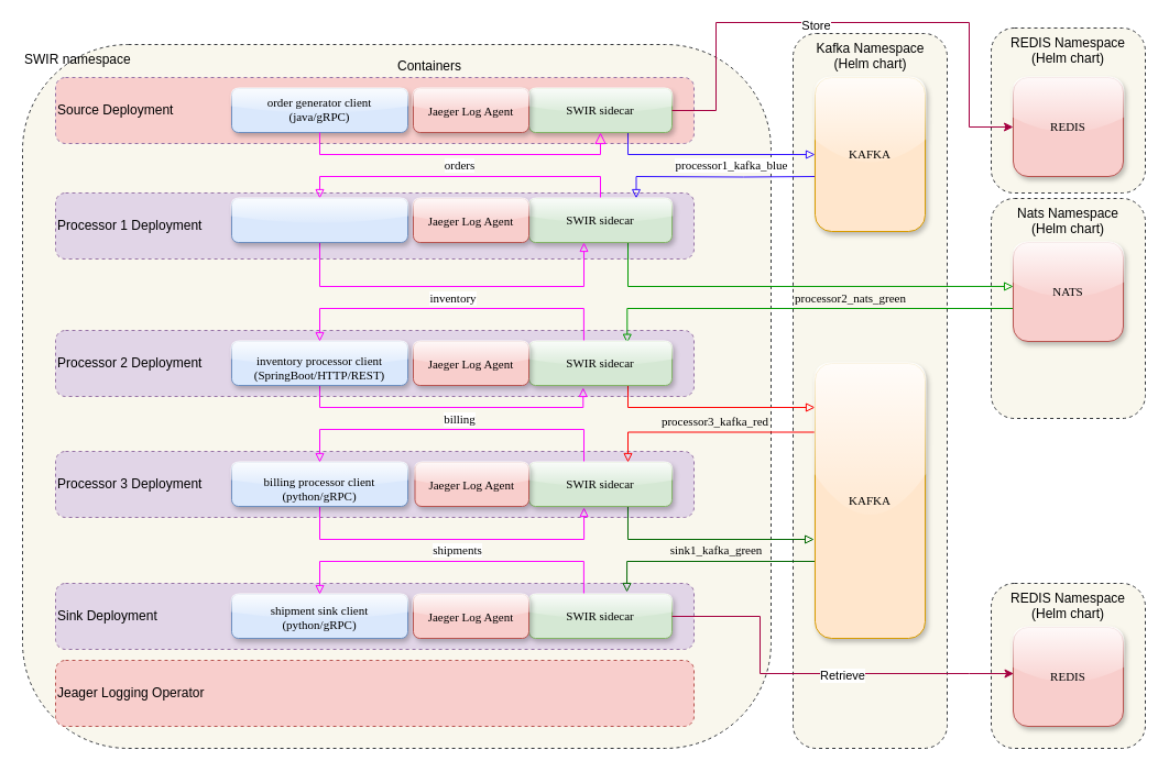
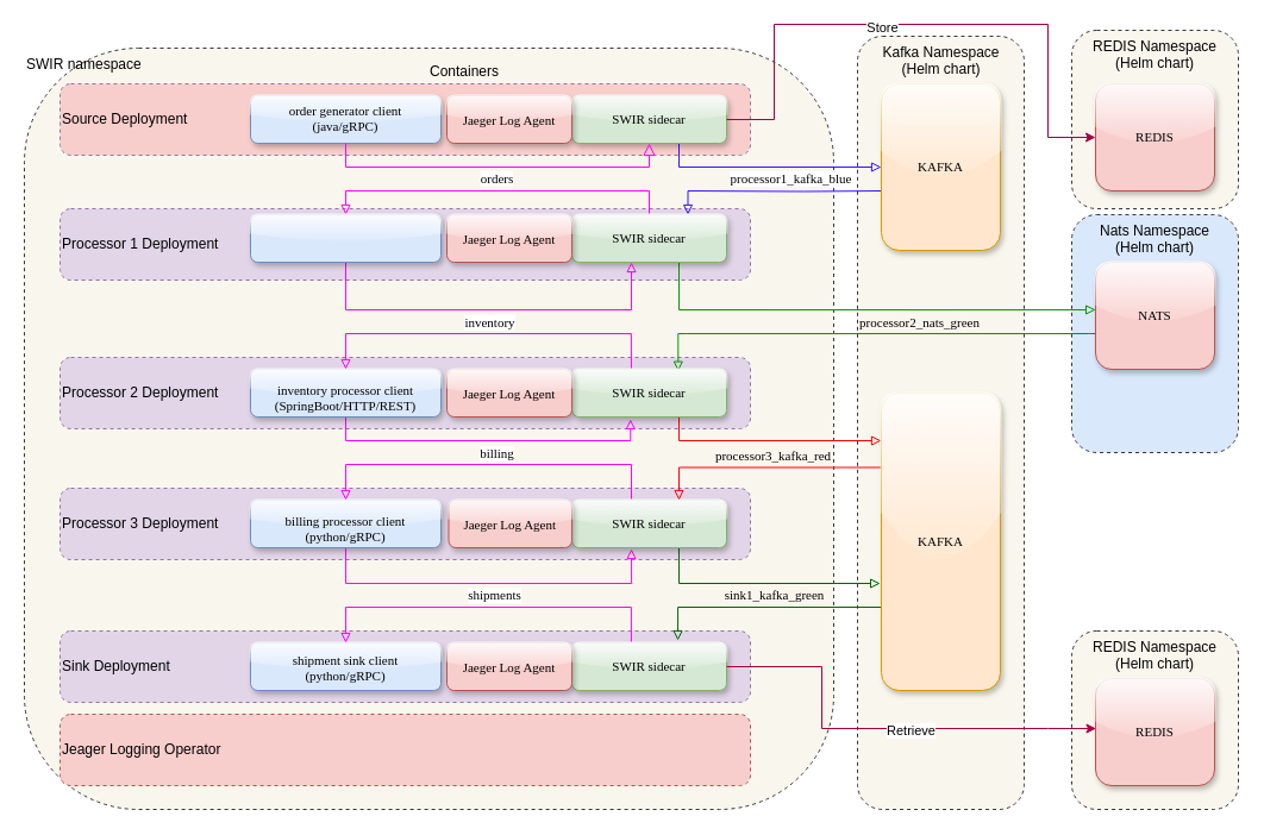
  <mxCell id="0" />
  <mxCell id="1" parent="0" />
  <mxCell id="2" value="&lt;div&gt;Kafka Namespace&lt;/div&gt;&lt;div&gt;(Helm chart)&lt;br&gt;&lt;/div&gt;" style="rounded=1;html=1;dashed=1;align=center;verticalAlign=top;fillColor=#f9f7ed;strokeColor=#36393d;" vertex="1" parent="1"><mxGeometry x="720" y="30" width="140" height="650" as="geometry" /></mxCell>
- <mxCell id="3" value="Nats Namespace&#10;(Helm chart)&#10;" style="rounded=1;dashed=1;align=center;verticalAlign=top;fillColor=#f9f7ed;strokeColor=#36393d;" vertex="1" parent="1"><mxGeometry x="900" y="180" width="140" height="200" as="geometry" /></mxCell>
+ <mxCell id="3" value="Nats Namespace&#10;(Helm chart)&#10;" style="rounded=1;dashed=1;align=center;verticalAlign=top;fillColor=#dae8fc;strokeColor=#36393d;" vertex="1" parent="1"><mxGeometry x="900" y="180" width="140" height="200" as="geometry" /></mxCell>
  <mxCell id="4" value="SWIR namespace" style="rounded=1;whiteSpace=wrap;html=1;dashed=1;align=left;verticalAlign=top;fillColor=#f9f7ed;strokeColor=#36393d;" vertex="1" parent="1"><mxGeometry x="20" y="40" width="680" height="640" as="geometry" /></mxCell>
  <mxCell id="5" value="Sink Deployment" style="rounded=1;whiteSpace=wrap;html=1;dashed=1;fillColor=#e1d5e7;strokeColor=#9673a6;align=left;" vertex="1" parent="1"><mxGeometry x="50" y="530" width="580" height="60" as="geometry" /></mxCell>
  <mxCell id="6" value="Processor 3 Deployment" style="rounded=1;whiteSpace=wrap;html=1;dashed=1;fillColor=#e1d5e7;strokeColor=#9673a6;align=left;" vertex="1" parent="1"><mxGeometry x="50" y="410" width="580" height="60" as="geometry" /></mxCell>
  <mxCell id="7" value="Processor 2 Deployment" style="rounded=1;whiteSpace=wrap;html=1;dashed=1;fillColor=#e1d5e7;strokeColor=#9673a6;align=left;" vertex="1" parent="1"><mxGeometry x="50" y="300" width="580" height="60" as="geometry" /></mxCell>
  <mxCell id="8" value="&lt;div&gt;Processor 1 Deployment&lt;br&gt;&lt;/div&gt;" style="rounded=1;whiteSpace=wrap;html=1;dashed=1;fillColor=#e1d5e7;strokeColor=#9673a6;align=left;" vertex="1" parent="1"><mxGeometry x="50" y="175" width="580" height="60" as="geometry" /></mxCell>
  <mxCell id="9" value="Source Deployment" style="rounded=1;whiteSpace=wrap;html=1;dashed=1;fillColor=#f8cecc;strokeColor=#9673a6;align=left;" vertex="1" parent="1"><mxGeometry x="50" y="70" width="580" height="60" as="geometry" /></mxCell>
  <mxCell id="10" value="" style="rounded=1;whiteSpace=wrap;html=1;fontSize=11;glass=1;strokeWidth=1;shadow=1;fontFamily=Tahoma;fillColor=#dae8fc;strokeColor=#6c8ebf;" parent="1" vertex="1"><mxGeometry y="80" width="160" height="40" as="geometry" x="210" /></mxCell>
  <mxCell id="11" value="" style="edgeStyle=orthogonalEdgeStyle;rounded=0;orthogonalLoop=1;jettySize=auto;html=1;exitX=0.75;exitY=1;exitDx=0;exitDy=0;fontFamily=Tahoma;fontSize=11;strokeColor=#3414FF;endArrow=block;endFill=0;entryX=0;entryY=0.5;entryDx=0;entryDy=0;" parent="1" source="12" target="42" edge="1"><mxGeometry x="0.479" y="52" relative="1" as="geometry"><mxPoint x="700" y="122" as="targetPoint" /><mxPoint as="offset" /><Array as="points"><mxPoint x="570" y="140" /></Array></mxGeometry></mxCell>
  <mxCell id="12" value="SWIR sidecar" style="rounded=1;whiteSpace=wrap;html=1;fontSize=11;glass=1;strokeWidth=1;shadow=1;fontFamily=Tahoma;fillColor=#d5e8d4;strokeColor=#82b366;" parent="1" vertex="1"><mxGeometry x="480" y="80" width="130" height="40" as="geometry" /></mxCell>
  <mxCell id="13" value="" style="rounded=0;html=1;jettySize=auto;orthogonalLoop=1;fontSize=11;endArrow=block;endFill=0;endSize=8;strokeWidth=1;shadow=0;labelBackgroundColor=none;edgeStyle=orthogonalEdgeStyle;fontFamily=Tahoma;strokeColor=#FF00FF;exitX=0.5;exitY=1;exitDx=0;exitDy=0;entryX=0.5;entryY=1;entryDx=0;entryDy=0;" parent="1" source="10" target="12" edge="1"><mxGeometry x="0.071" y="-20" relative="1" as="geometry"><mxPoint x="370" y="80" as="sourcePoint" /><mxPoint x="550" y="80" as="targetPoint" /><mxPoint as="offset" /></mxGeometry></mxCell>
  <mxCell id="14" value="processor1_kafka_blue" style="edgeStyle=orthogonalEdgeStyle;rounded=0;orthogonalLoop=1;jettySize=auto;html=1;exitX=0;exitY=0.5;exitDx=0;exitDy=0;entryX=0.75;entryY=0;entryDx=0;entryDy=0;fontFamily=Tahoma;fontSize=11;strokeColor=#3414FF;endArrow=block;endFill=0;" parent="1" target="18" edge="1"><mxGeometry x="-0.158" y="-10" relative="1" as="geometry"><mxPoint as="offset" /><mxPoint x="740" y="160" as="sourcePoint" /></mxGeometry></mxCell>
  <mxCell id="15" value="orders" style="edgeStyle=orthogonalEdgeStyle;rounded=0;orthogonalLoop=1;jettySize=auto;html=1;exitX=0.5;exitY=0;exitDx=0;exitDy=0;entryX=0.5;entryY=0;entryDx=0;entryDy=0;fontFamily=Tahoma;fontSize=11;strokeColor=#FF00FF;endArrow=block;endFill=0;" parent="1" source="18" target="21" edge="1"><mxGeometry y="-10" relative="1" as="geometry"><mxPoint as="offset" /></mxGeometry></mxCell>
  <mxCell id="16" style="edgeStyle=orthogonalEdgeStyle;rounded=0;orthogonalLoop=1;jettySize=auto;html=1;exitX=0.75;exitY=1;exitDx=0;exitDy=0;entryX=0.001;entryY=0.444;entryDx=0;entryDy=0;fontFamily=Tahoma;fontSize=11;strokeColor=#009900;entryPerimeter=0;endArrow=block;endFill=0;" parent="1" source="18" target="41" edge="1"><mxGeometry relative="1" as="geometry"><Array as="points"><mxPoint x="570" y="260" /></Array></mxGeometry></mxCell>
  <mxCell id="17" value="processor2_nats_green" style="text;html=1;align=center;verticalAlign=middle;resizable=0;points=[];labelBackgroundColor=none;fontFamily=Tahoma;fontSize=11;" parent="16" vertex="1" connectable="0"><mxGeometry x="0.33" y="-5" relative="1" as="geometry"><mxPoint x="-15" y="6" as="offset" /></mxGeometry></mxCell>
  <mxCell id="18" value="SWIR sidecar" style="rounded=1;whiteSpace=wrap;html=1;fontSize=11;glass=1;strokeWidth=1;shadow=1;fontFamily=Tahoma;fillColor=#d5e8d4;strokeColor=#82b366;" parent="1" vertex="1"><mxGeometry x="480" y="180" width="130" height="40" as="geometry" /></mxCell>
  <mxCell id="19" style="edgeStyle=orthogonalEdgeStyle;rounded=0;orthogonalLoop=1;jettySize=auto;html=1;exitX=0.5;exitY=1;exitDx=0;exitDy=0;fontFamily=Tahoma;fontSize=11;strokeColor=#FF00FF;endArrow=block;endFill=0;" parent="1" source="21" edge="1"><mxGeometry relative="1" as="geometry"><Array as="points"><mxPoint x="290" y="260" /><mxPoint x="530" y="260" /></Array><mxPoint x="530" y="220" as="targetPoint" /></mxGeometry></mxCell>
  <mxCell id="20" value="inventory" style="text;html=1;align=center;verticalAlign=middle;resizable=0;points=[];labelBackgroundColor=#ffffff;fontFamily=Tahoma;fontSize=11;" parent="19" vertex="1" connectable="0"><mxGeometry x="-0.25" y="-4" relative="1" as="geometry"><mxPoint x="40" y="6" as="offset" /></mxGeometry></mxCell>
  <mxCell id="21" value="" style="rounded=1;whiteSpace=wrap;html=1;fontSize=11;glass=1;strokeWidth=1;shadow=1;fontFamily=Tahoma;fillColor=#dae8fc;strokeColor=#6c8ebf;" parent="1" vertex="1"><mxGeometry y="180" width="160" height="40" as="geometry" x="210" /></mxCell>
  <mxCell id="22" style="edgeStyle=orthogonalEdgeStyle;rounded=0;orthogonalLoop=1;jettySize=auto;html=1;entryX=0.687;entryY=0.042;entryDx=0;entryDy=0;fontFamily=Tahoma;fontSize=11;strokeColor=#009900;endArrow=block;endFill=0;entryPerimeter=0;" parent="1" target="27" edge="1"><mxGeometry relative="1" as="geometry"><mxPoint x="930" y="280" as="sourcePoint" /><Array as="points"><mxPoint x="569" y="280" /></Array></mxGeometry></mxCell>
  <mxCell id="23" style="edgeStyle=orthogonalEdgeStyle;rounded=0;orthogonalLoop=1;jettySize=auto;html=1;exitX=0.5;exitY=1;exitDx=0;exitDy=0;entryX=0.379;entryY=1.05;entryDx=0;entryDy=0;fontFamily=Tahoma;fontSize=11;strokeColor=#FF00FF;endArrow=block;endFill=0;entryPerimeter=0;" parent="1" source="24" target="27" edge="1"><mxGeometry relative="1" as="geometry"><Array as="points"><mxPoint x="290" y="370" /><mxPoint x="529" y="370" /></Array></mxGeometry></mxCell>
  <mxCell id="24" value="" style="rounded=1;whiteSpace=wrap;html=1;fontSize=11;glass=1;strokeWidth=1;shadow=1;fontFamily=Tahoma;fillColor=#dae8fc;strokeColor=#6c8ebf;" parent="1" vertex="1"><mxGeometry y="310" width="160" height="40" as="geometry" x="210" /></mxCell>
  <mxCell id="25" value="" style="edgeStyle=orthogonalEdgeStyle;rounded=0;orthogonalLoop=1;jettySize=auto;html=1;exitX=0.784;exitY=0.136;exitDx=0;exitDy=0;entryX=0.5;entryY=0;entryDx=0;entryDy=0;fontFamily=Tahoma;fontSize=11;strokeColor=#FF00FF;endArrow=block;endFill=0;exitPerimeter=0;" parent="1" target="24" edge="1"><mxGeometry y="-10" relative="1" as="geometry"><Array as="points"><mxPoint x="530" y="280" /><mxPoint x="290" y="280" /></Array><mxPoint as="offset" /><mxPoint x="529.928" y="309.98" as="sourcePoint" /></mxGeometry></mxCell>
  <mxCell id="26" style="edgeStyle=orthogonalEdgeStyle;rounded=0;orthogonalLoop=1;jettySize=auto;html=1;exitX=0.75;exitY=1;exitDx=0;exitDy=0;fontFamily=Tahoma;fontSize=11;strokeColor=#FF0000;endArrow=block;endFill=0;" parent="1" source="27" target="40" edge="1"><mxGeometry relative="1" as="geometry"><mxPoint x="710" y="370" as="targetPoint" /><Array as="points"><mxPoint x="570" y="370" /></Array></mxGeometry></mxCell>
  <mxCell id="27" value="SWIR sidecar" style="rounded=1;whiteSpace=wrap;html=1;fontSize=11;glass=1;strokeWidth=1;shadow=1;fontFamily=Tahoma;fillColor=#d5e8d4;strokeColor=#82b366;" parent="1" vertex="1"><mxGeometry x="480" y="310" width="130" height="40" as="geometry" /></mxCell>
  <mxCell id="28" style="edgeStyle=orthogonalEdgeStyle;rounded=0;orthogonalLoop=1;jettySize=auto;html=1;exitX=0.5;exitY=1;exitDx=0;exitDy=0;entryX=0.385;entryY=1.025;entryDx=0;entryDy=0;fontFamily=Tahoma;fontSize=11;strokeColor=#FF00FF;endArrow=block;endFill=0;entryPerimeter=0;" parent="1" source="29" target="33" edge="1"><mxGeometry relative="1" as="geometry"><Array as="points"><mxPoint x="290" y="490" /><mxPoint x="530" y="490" /></Array></mxGeometry></mxCell>
  <mxCell id="29" value="" style="rounded=1;whiteSpace=wrap;html=1;fontSize=11;glass=1;strokeWidth=1;shadow=1;fontFamily=Tahoma;fillColor=#dae8fc;strokeColor=#6c8ebf;" parent="1" vertex="1"><mxGeometry y="420" width="160" height="40" as="geometry" x="210" /></mxCell>
  <mxCell id="30" style="edgeStyle=orthogonalEdgeStyle;rounded=0;orthogonalLoop=1;jettySize=auto;html=1;exitX=0.5;exitY=0;exitDx=0;exitDy=0;entryX=0.5;entryY=0;entryDx=0;entryDy=0;fontFamily=Tahoma;fontSize=11;strokeColor=#FF00FF;endArrow=block;endFill=0;" parent="1" source="33" target="29" edge="1"><mxGeometry relative="1" as="geometry"><Array as="points"><mxPoint x="530" y="390" /><mxPoint x="290" y="390" /></Array></mxGeometry></mxCell>
  <mxCell id="31" value="billing" style="text;html=1;align=center;verticalAlign=middle;resizable=0;points=[];labelBackgroundColor=#ffffff;fontFamily=Tahoma;fontSize=11;" parent="30" vertex="1" connectable="0"><mxGeometry x="0.114" relative="1" as="geometry"><mxPoint x="16" y="-10" as="offset" /></mxGeometry></mxCell>
  <mxCell id="32" style="edgeStyle=orthogonalEdgeStyle;rounded=0;orthogonalLoop=1;jettySize=auto;html=1;exitX=0.692;exitY=1;exitDx=0;exitDy=0;entryX=-0.009;entryY=0.64;entryDx=0;entryDy=0;entryPerimeter=0;fontFamily=Tahoma;fontSize=11;strokeColor=#006600;endArrow=block;endFill=0;exitPerimeter=0;" parent="1" source="33" target="40" edge="1"><mxGeometry relative="1" as="geometry" /></mxCell>
  <mxCell id="33" value="SWIR sidecar" style="rounded=1;whiteSpace=wrap;html=1;fontSize=11;glass=1;strokeWidth=1;shadow=1;fontFamily=Tahoma;fillColor=#d5e8d4;strokeColor=#82b366;" parent="1" vertex="1"><mxGeometry x="480" y="420" width="130" height="40" as="geometry" /></mxCell>
  <mxCell id="34" value="" style="rounded=1;fontSize=11;glass=1;strokeWidth=1;shadow=1;fontFamily=Tahoma;fillColor=#dae8fc;strokeColor=#6c8ebf;" parent="1" vertex="1"><mxGeometry y="540" width="160" height="40" as="geometry" x="210" /></mxCell>
  <mxCell id="35" value="shipments" style="edgeStyle=orthogonalEdgeStyle;rounded=0;orthogonalLoop=1;jettySize=auto;html=1;entryX=0.5;entryY=0;entryDx=0;entryDy=0;fontFamily=Tahoma;fontSize=11;strokeColor=#FF00FF;endArrow=block;endFill=0;exitX=0.784;exitY=0.333;exitDx=0;exitDy=0;exitPerimeter=0;" parent="1" target="34" edge="1"><mxGeometry y="-10" relative="1" as="geometry"><mxPoint as="offset" /><Array as="points"><mxPoint x="530" y="510" /><mxPoint x="290" y="510" /></Array><mxPoint x="529.928" y="549.98" as="sourcePoint" /></mxGeometry></mxCell>
  <mxCell id="36" value="sink1_kafka_green" style="edgeStyle=orthogonalEdgeStyle;rounded=0;orthogonalLoop=1;jettySize=auto;html=1;exitX=0.685;exitY=-0.05;exitDx=0;exitDy=0;entryX=0.01;entryY=0.705;entryDx=0;entryDy=0;entryPerimeter=0;endArrow=none;endFill=0;startArrow=block;startFill=0;fontFamily=Tahoma;fontSize=11;strokeColor=#006600;labelBackgroundColor=none;exitPerimeter=0;" parent="1" source="37" target="40" edge="1"><mxGeometry x="0.074" y="10" relative="1" as="geometry"><Array as="points"><mxPoint x="569" y="510" /><mxPoint x="741" y="510" /></Array><mxPoint as="offset" /></mxGeometry></mxCell>
  <mxCell id="37" value="SWIR sidecar" style="rounded=1;whiteSpace=wrap;html=1;fontSize=11;glass=1;strokeWidth=1;shadow=1;fontFamily=Tahoma;fillColor=#d5e8d4;strokeColor=#82b366;" parent="1" vertex="1"><mxGeometry x="480" y="540" width="130" height="40" as="geometry" /></mxCell>
  <mxCell id="38" style="edgeStyle=orthogonalEdgeStyle;rounded=0;orthogonalLoop=1;jettySize=auto;html=1;exitX=0;exitY=0.25;exitDx=0;exitDy=0;fontFamily=Tahoma;fontSize=11;strokeColor=#FF0000;endArrow=block;endFill=0;" parent="1" source="40" target="33" edge="1"><mxGeometry relative="1" as="geometry"><Array as="points"><mxPoint x="570" y="393" /></Array><mxPoint x="570" y="420" as="targetPoint" /></mxGeometry></mxCell>
  <mxCell id="39" value="processor3_kafka_red" style="text;html=1;align=center;verticalAlign=middle;resizable=0;points=[];labelBackgroundColor=none;fontFamily=Tahoma;fontSize=11;" parent="38" vertex="1" connectable="0"><mxGeometry x="-0.132" y="5" relative="1" as="geometry"><mxPoint x="-5.95" y="-15" as="offset" /></mxGeometry></mxCell>
  <mxCell id="40" value="KAFKA" style="rounded=1;whiteSpace=wrap;html=1;fontFamily=Tahoma;fontSize=11;fillColor=#ffe6cc;strokeColor=#d79b00;glass=1;shadow=1;" parent="1" vertex="1"><mxGeometry x="740" y="330" width="100" height="250" as="geometry" /></mxCell>
  <mxCell id="41" value="NATS" style="rounded=1;whiteSpace=wrap;html=1;fontFamily=Tahoma;fontSize=11;fillColor=#f8cecc;strokeColor=#b85450;glass=1;shadow=1;" parent="1" vertex="1"><mxGeometry x="920" y="220" width="100" height="90" as="geometry" /></mxCell>
  <mxCell id="42" value="KAFKA" style="rounded=1;whiteSpace=wrap;html=1;fontFamily=Tahoma;fontSize=11;fillColor=#ffe6cc;strokeColor=#d79b00;glass=1;shadow=1;" parent="1" vertex="1"><mxGeometry x="740" y="70" width="100" height="140" as="geometry" /></mxCell>
  <mxCell id="43" value="order generator client&#10;(java/gRPC)&#10;" style="text;strokeColor=none;fillColor=none;align=center;verticalAlign=middle;rounded=0;shadow=1;glass=1;labelBackgroundColor=none;fontFamily=Tahoma;fontSize=11;" parent="1" vertex="1"><mxGeometry x="195" y="80" width="190" height="50" as="geometry" /></mxCell>
  <mxCell id="44" value="inventory processor client&#10;(SpringBoot/HTTP/REST)&#10;" style="text;strokeColor=none;fillColor=none;align=center;verticalAlign=middle;rounded=0;shadow=1;glass=1;labelBackgroundColor=none;fontFamily=Tahoma;fontSize=11;" parent="1" vertex="1"><mxGeometry y="320" width="160" height="40" as="geometry" x="210" /></mxCell>
  <mxCell id="45" value="billing processor client&#10;(python/gRPC)&#10;" style="text;strokeColor=none;fillColor=none;align=center;verticalAlign=middle;rounded=0;shadow=1;glass=1;labelBackgroundColor=none;fontFamily=Tahoma;fontSize=11;" parent="1" vertex="1"><mxGeometry x="225" y="430" width="130" height="40" as="geometry" /></mxCell>
  <mxCell id="46" value="shipment sink client&#10;(python/gRPC)&#10;&#10;&#10;" style="text;strokeColor=none;fillColor=none;align=center;verticalAlign=middle;rounded=0;shadow=1;glass=1;labelBackgroundColor=none;fontFamily=Tahoma;fontSize=11;" parent="1" vertex="1"><mxGeometry y="560" width="160" height="40" as="geometry" x="210" /></mxCell>
  <mxCell id="47" value="Jaeger Log Agent" style="rounded=1;fontSize=11;glass=1;strokeWidth=1;shadow=1;fontFamily=Tahoma;fillColor=#f8cecc;strokeColor=#b85450;" vertex="1" parent="1"><mxGeometry x="375" y="80" width="105" height="40" as="geometry" /></mxCell>
  <mxCell id="48" value="Jaeger Log Agent" style="rounded=1;fontSize=11;glass=1;strokeWidth=1;shadow=1;fontFamily=Tahoma;fillColor=#f8cecc;strokeColor=#b85450;" vertex="1" parent="1"><mxGeometry x="375" y="180" width="105" height="40" as="geometry" /></mxCell>
  <mxCell id="49" value="Jaeger Log Agent" style="rounded=1;fontSize=11;glass=1;strokeWidth=1;shadow=1;fontFamily=Tahoma;fillColor=#f8cecc;strokeColor=#b85450;" vertex="1" parent="1"><mxGeometry x="375" y="310" width="105" height="40" as="geometry" /></mxCell>
  <mxCell id="50" value="Jaeger Log Agent" style="rounded=1;fontSize=11;glass=1;strokeWidth=1;shadow=1;fontFamily=Tahoma;fillColor=#f8cecc;strokeColor=#b85450;" vertex="1" parent="1"><mxGeometry x="376.5" y="420" width="103.5" height="40" as="geometry" /></mxCell>
  <mxCell id="51" value="Jaeger Log Agent" style="rounded=1;fontSize=11;glass=1;strokeWidth=1;shadow=1;fontFamily=Tahoma;fillColor=#f8cecc;strokeColor=#b85450;" vertex="1" parent="1"><mxGeometry x="375" y="540" width="105" height="40" as="geometry" /></mxCell>
  <mxCell id="52" value="Containers" style="text;html=1;strokeColor=none;fillColor=none;align=center;verticalAlign=middle;whiteSpace=wrap;rounded=0;dashed=1;" vertex="1" parent="1"><mxGeometry x="370" y="50" width="40" height="20" as="geometry" /></mxCell>
  <mxCell id="53" value="Jeager Logging Operator" style="rounded=1;whiteSpace=wrap;dashed=1;fillColor=#f8cecc;strokeColor=#b85450;align=left;" vertex="1" parent="1"><mxGeometry x="50" y="600" width="580" height="60" as="geometry" /></mxCell>
  <mxCell id="54" value="REDIS Namespace&#10;(Helm chart)&#10;" style="rounded=1;dashed=1;align=center;verticalAlign=top;fillColor=#f9f7ed;strokeColor=#36393d;" vertex="1" parent="1"><mxGeometry x="900" y="25" width="140" height="150" as="geometry" /></mxCell>
  <mxCell id="55" value="REDIS" style="rounded=1;whiteSpace=wrap;html=1;fontFamily=Tahoma;fontSize=11;fillColor=#f8cecc;strokeColor=#b85450;glass=1;shadow=1;" vertex="1" parent="1"><mxGeometry x="920" y="70" width="100" height="90" as="geometry" /></mxCell>
  <mxCell id="56" style="edgeStyle=orthogonalEdgeStyle;rounded=0;orthogonalLoop=1;jettySize=auto;html=1;exitX=1;exitY=0.5;exitDx=0;exitDy=0;entryX=0;entryY=0.5;entryDx=0;entryDy=0;fillColor=#d80073;strokeColor=#A50040;" edge="1" parent="1" source="12" target="55"><mxGeometry relative="1" as="geometry"><Array as="points"><mxPoint x="650" y="100" /><mxPoint x="650" y="20" /><mxPoint x="880" y="20" /><mxPoint x="880" y="115" /></Array></mxGeometry></mxCell>
  <mxCell id="57" value="Store" style="edgeLabel;html=1;align=center;verticalAlign=middle;resizable=0;points=[];" vertex="1" connectable="0" parent="56"><mxGeometry x="-0.134" y="-2" relative="1" as="geometry"><mxPoint as="offset" /></mxGeometry></mxCell>
  <mxCell id="58" value="REDIS Namespace&#10;(Helm chart)&#10;" style="rounded=1;dashed=1;align=center;verticalAlign=top;fillColor=#f9f7ed;strokeColor=#36393d;" vertex="1" parent="1"><mxGeometry x="900" y="530" width="140" height="150" as="geometry" /></mxCell>
  <mxCell id="59" value="REDIS" style="rounded=1;whiteSpace=wrap;html=1;fontFamily=Tahoma;fontSize=11;fillColor=#f8cecc;strokeColor=#b85450;glass=1;shadow=1;" vertex="1" parent="1"><mxGeometry x="920" y="570" width="100" height="90" as="geometry" /></mxCell>
  <mxCell id="60" value="" style="endArrow=classic;html=1;exitX=1;exitY=0.5;exitDx=0;exitDy=0;rounded=0;fillColor=#d80073;strokeColor=#A50040;entryX=0.005;entryY=0.467;entryDx=0;entryDy=0;entryPerimeter=0;" edge="1" parent="1" source="37" target="59"><mxGeometry width="50" height="50" relative="1" as="geometry"><mxPoint x="620" y="550" as="sourcePoint" /><mxPoint x="670" y="500" as="targetPoint" /><Array as="points"><mxPoint x="690" y="560" /><mxPoint x="690" y="612" /><mxPoint x="880" y="612" /></Array></mxGeometry></mxCell>
  <mxCell id="61" value="Retrieve" style="edgeLabel;html=1;align=center;verticalAlign=middle;resizable=0;points=[];" vertex="1" connectable="0" parent="60"><mxGeometry x="0.135" y="-1" relative="1" as="geometry"><mxPoint as="offset" /></mxGeometry></mxCell>
